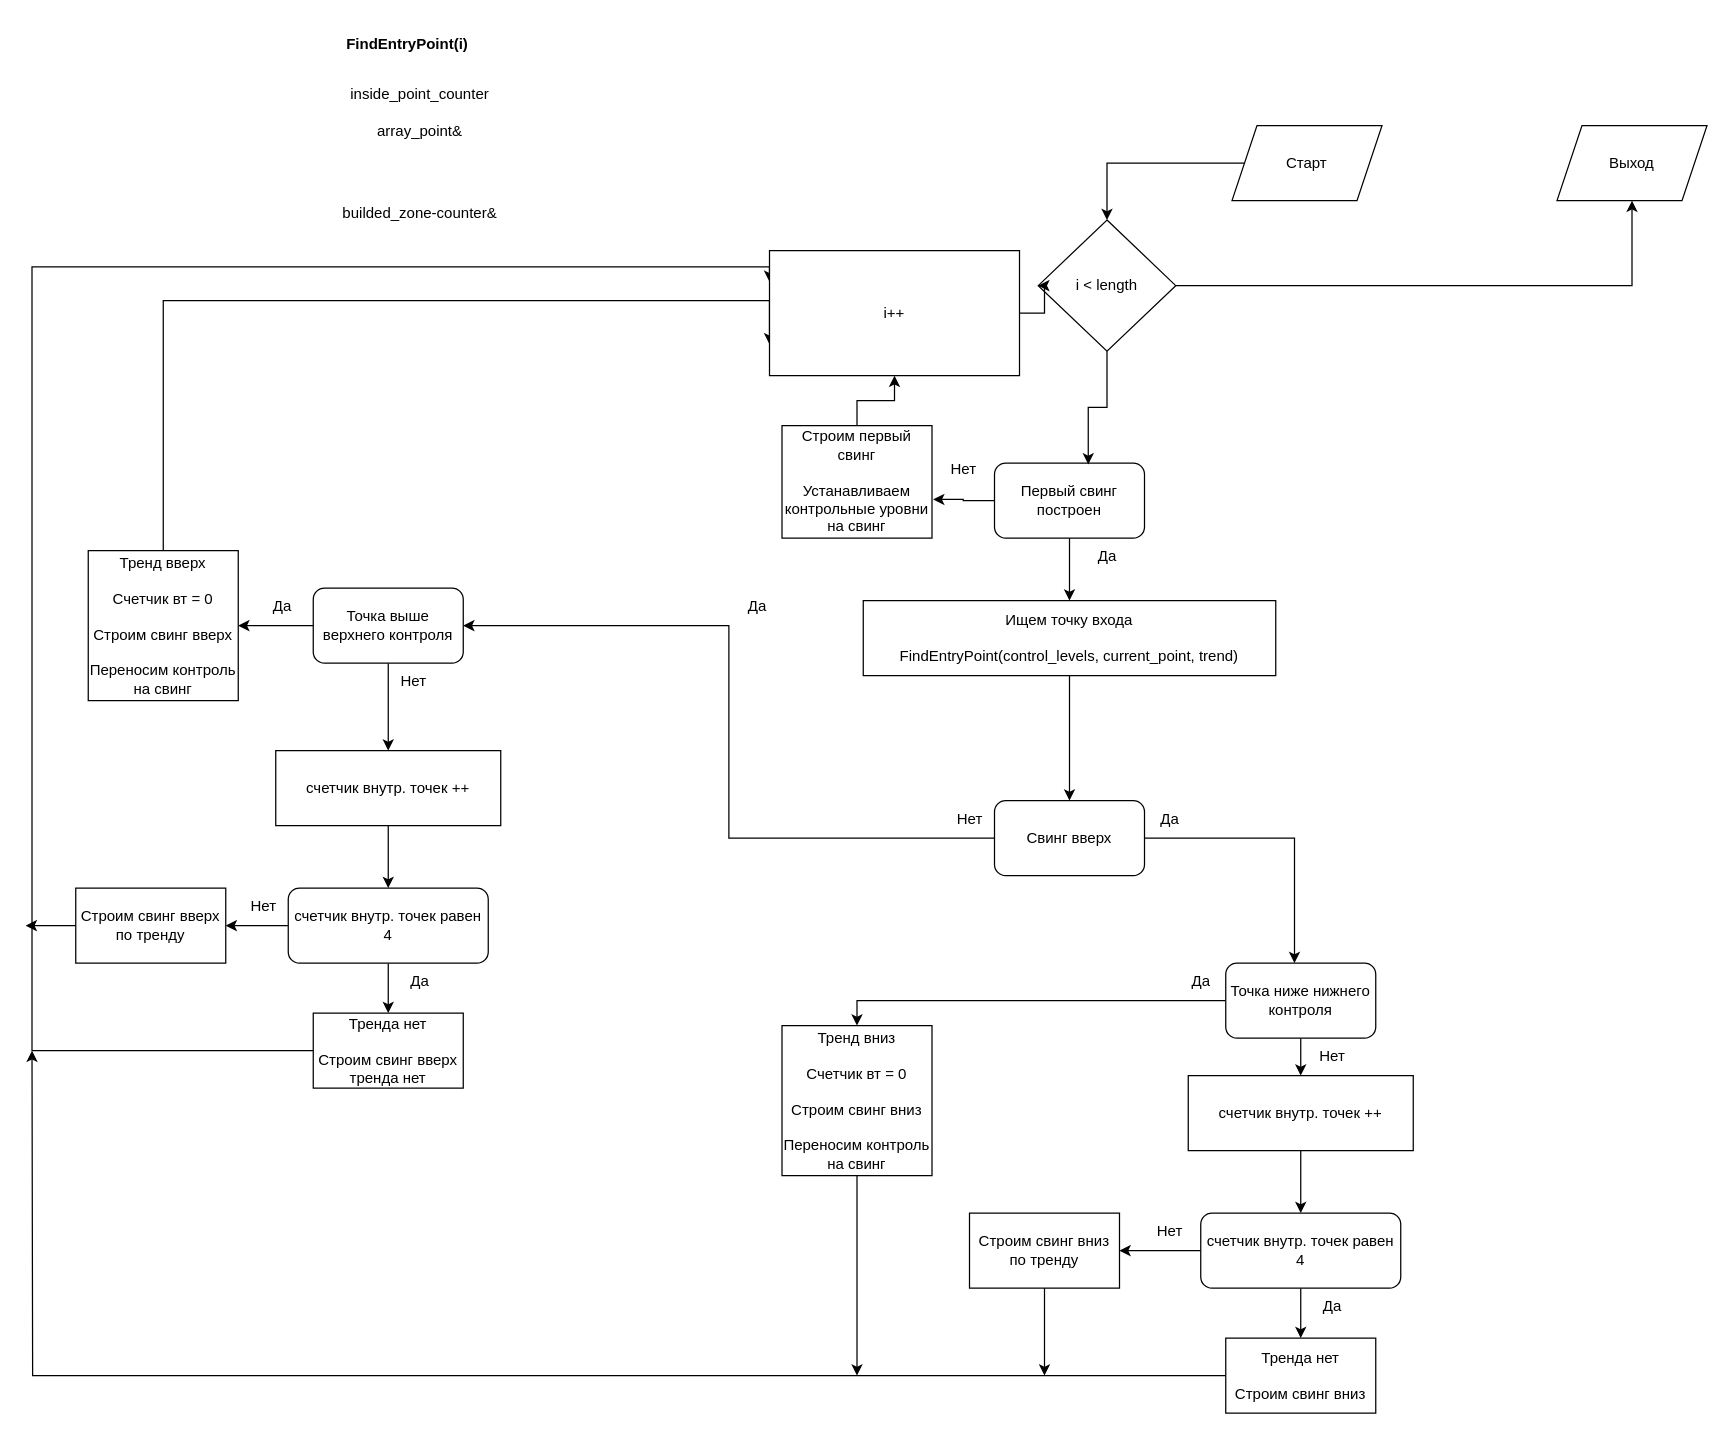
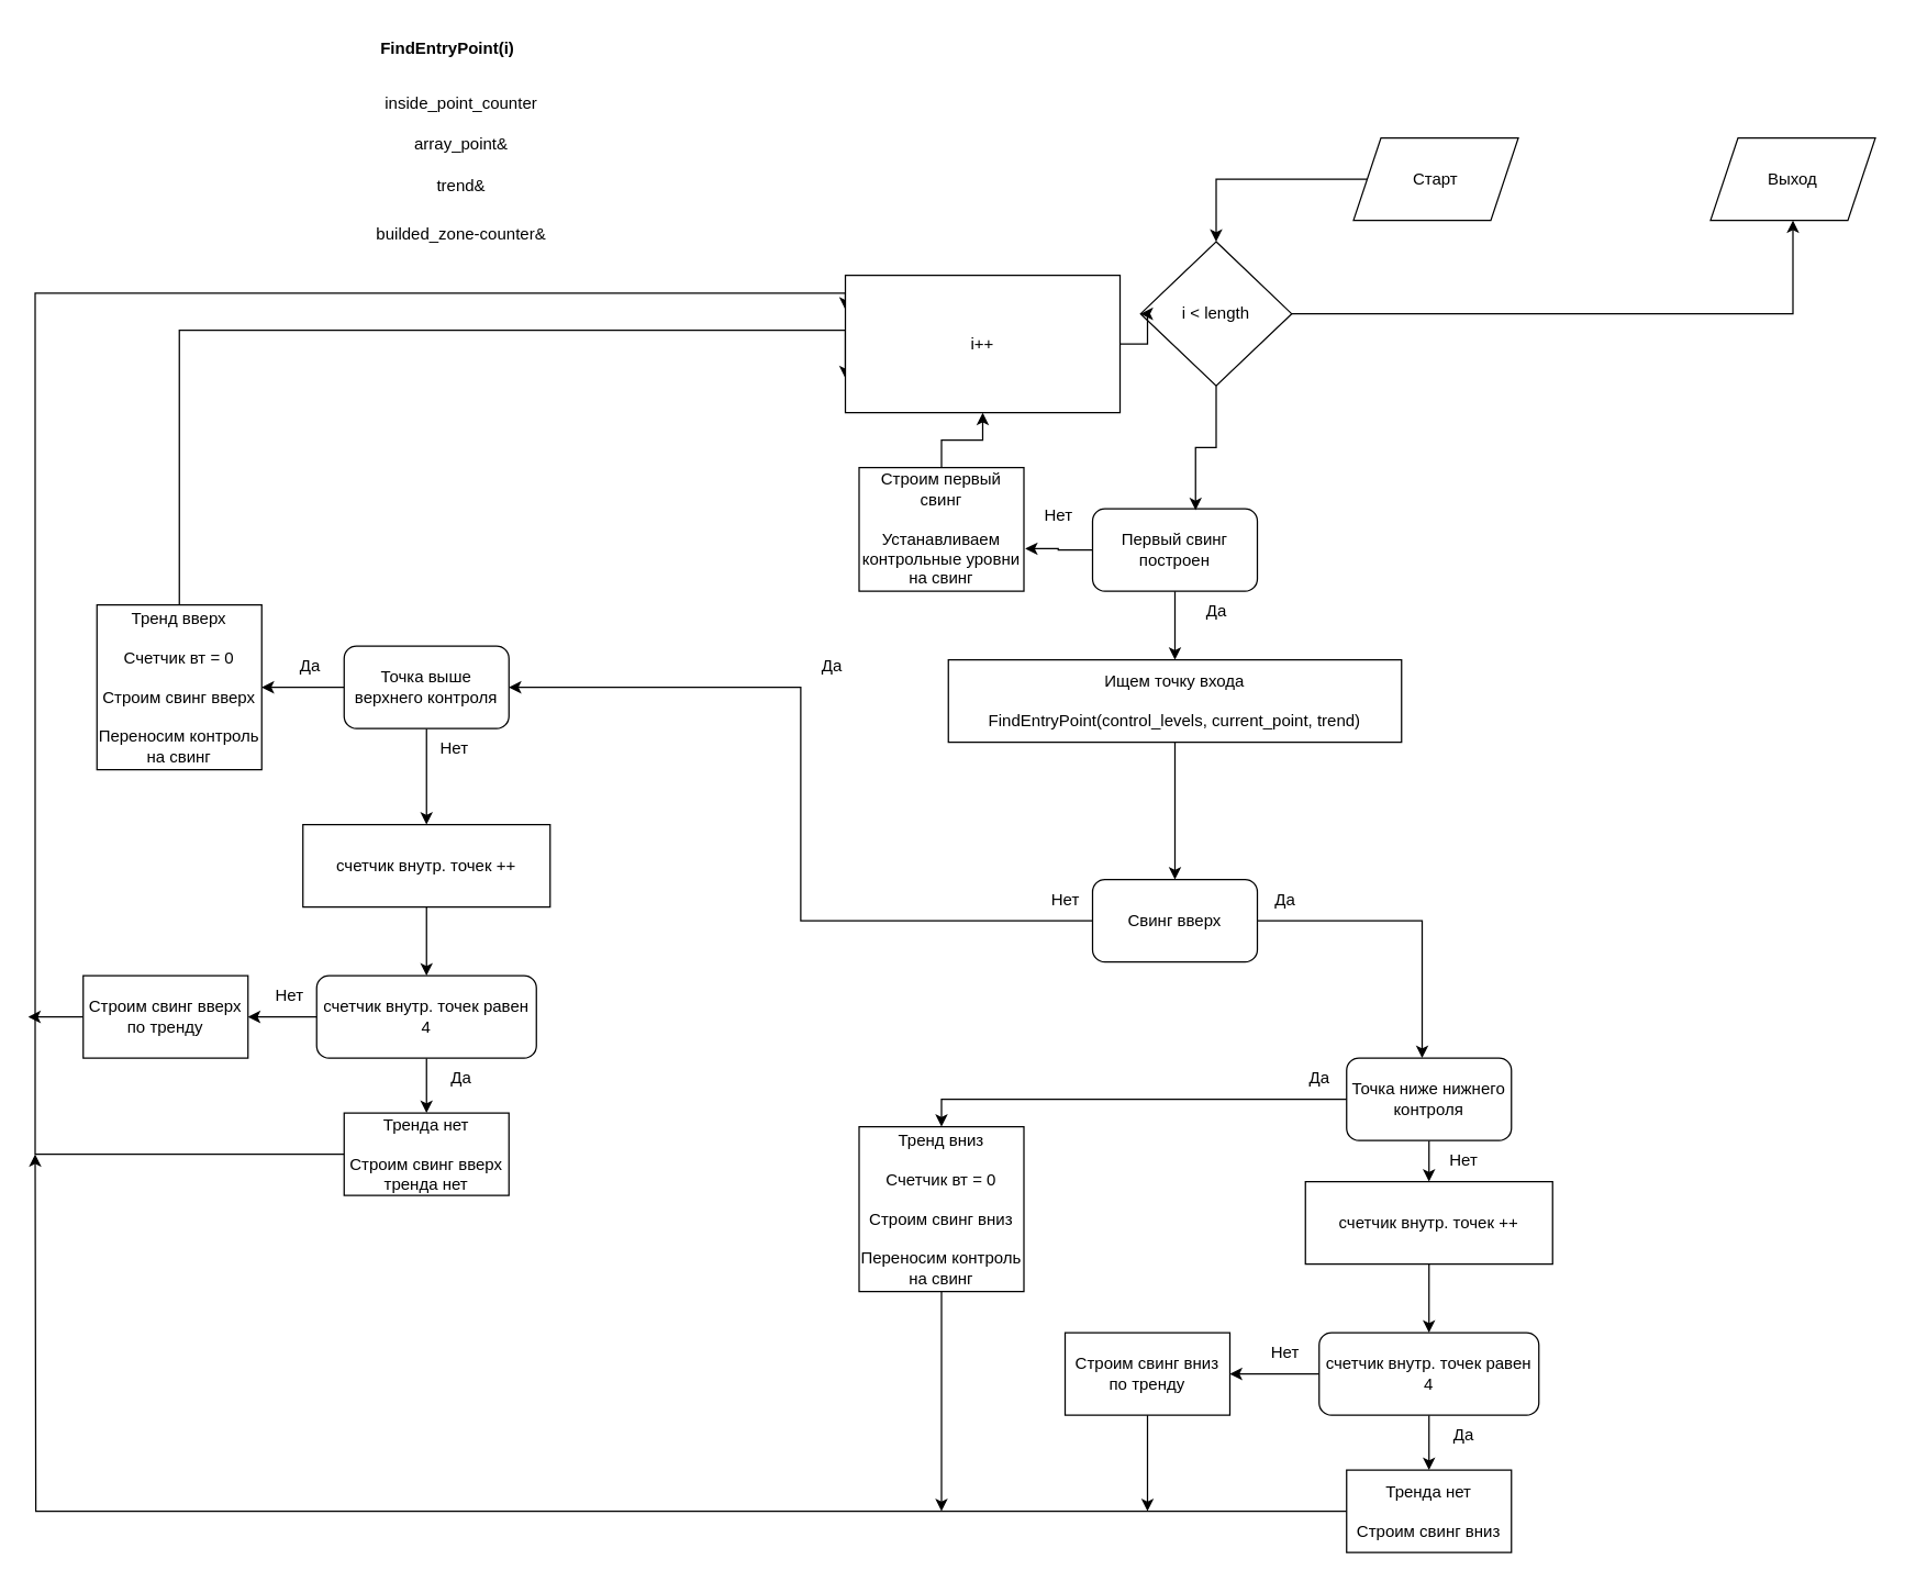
  <mxCell id="0" />
  <mxCell id="1" parent="0" />
  <mxCell id="2" value="FindEntryPoint(i)" style="text;html=1;align=center;verticalAlign=middle;resizable=0;points=[];autosize=1;strokeColor=none;fillColor=none;fontStyle=1" parent="1" vertex="1"><mxGeometry x="265" y="20" width="120" height="30" as="geometry" /></mxCell>
  <mxCell id="3" value="array_point&amp;amp;" style="text;html=1;align=center;verticalAlign=middle;resizable=0;points=[];autosize=1;strokeColor=none;fillColor=none;" parent="1" vertex="1"><mxGeometry x="290" y="90" width="90" height="30" as="geometry" /></mxCell>
+ <mxCell id="4" value="trend&amp;amp;" style="text;html=1;align=center;verticalAlign=middle;resizable=0;points=[];autosize=1;strokeColor=none;fillColor=none;" parent="1" vertex="1"><mxGeometry x="305" y="120" width="60" height="30" as="geometry" /></mxCell>
  <mxCell id="5" style="edgeStyle=orthogonalEdgeStyle;rounded=0;orthogonalLoop=1;jettySize=auto;html=1;entryX=1.008;entryY=0.656;entryDx=0;entryDy=0;entryPerimeter=0;" parent="1" source="7" target="13" edge="1"><mxGeometry relative="1" as="geometry" /></mxCell>
  <mxCell id="6" style="edgeStyle=orthogonalEdgeStyle;rounded=0;orthogonalLoop=1;jettySize=auto;html=1;entryX=0.5;entryY=0;entryDx=0;entryDy=0;" edge="1" parent="1" source="7" target="64"><mxGeometry relative="1" as="geometry" /></mxCell>
  <mxCell id="7" value="Первый свинг построен" style="rounded=1;whiteSpace=wrap;html=1;" parent="1" vertex="1"><mxGeometry x="795" y="370" width="120" height="60" as="geometry" /></mxCell>
  <mxCell id="8" style="edgeStyle=orthogonalEdgeStyle;rounded=0;orthogonalLoop=1;jettySize=auto;html=1;entryX=1;entryY=0.5;entryDx=0;entryDy=0;" parent="1" source="10" target="16" edge="1"><mxGeometry relative="1" as="geometry" /></mxCell>
  <mxCell id="9" style="edgeStyle=orthogonalEdgeStyle;rounded=0;orthogonalLoop=1;jettySize=auto;html=1;" edge="1" parent="1" source="10" target="32"><mxGeometry relative="1" as="geometry"><Array as="points"><mxPoint x="1035" y="670" /></Array></mxGeometry></mxCell>
  <mxCell id="10" value="Свинг вверх" style="rounded=1;whiteSpace=wrap;html=1;" parent="1" vertex="1"><mxGeometry x="795" y="640" width="120" height="60" as="geometry" /></mxCell>
  <mxCell id="11" value="Да" style="text;html=1;align=center;verticalAlign=middle;resizable=0;points=[];autosize=1;strokeColor=none;fillColor=none;" parent="1" vertex="1"><mxGeometry x="915" y="640" width="40" height="30" as="geometry" /></mxCell>
  <mxCell id="12" style="edgeStyle=orthogonalEdgeStyle;rounded=0;orthogonalLoop=1;jettySize=auto;html=1;" edge="1" parent="1" source="13" target="58"><mxGeometry relative="1" as="geometry"><Array as="points" /></mxGeometry></mxCell>
  <mxCell id="13" value="Строим первый свинг&lt;br&gt;&lt;br&gt;Устанавливаем контрольные уровни на свинг" style="rounded=0;whiteSpace=wrap;html=1;" parent="1" vertex="1"><mxGeometry x="625" y="340" width="120" height="90" as="geometry" /></mxCell>
  <mxCell id="14" style="edgeStyle=orthogonalEdgeStyle;rounded=0;orthogonalLoop=1;jettySize=auto;html=1;" parent="1" source="16" target="18" edge="1"><mxGeometry relative="1" as="geometry" /></mxCell>
  <mxCell id="15" style="edgeStyle=orthogonalEdgeStyle;rounded=0;orthogonalLoop=1;jettySize=auto;html=1;entryX=0.5;entryY=0;entryDx=0;entryDy=0;" parent="1" source="16" target="22" edge="1"><mxGeometry relative="1" as="geometry" /></mxCell>
  <mxCell id="16" value="Точка выше верхнего контроля" style="rounded=1;whiteSpace=wrap;html=1;" parent="1" vertex="1"><mxGeometry x="250" y="470" width="120" height="60" as="geometry" /></mxCell>
  <mxCell id="17" style="edgeStyle=orthogonalEdgeStyle;rounded=0;orthogonalLoop=1;jettySize=auto;html=1;entryX=0;entryY=0.75;entryDx=0;entryDy=0;" parent="1" source="18" target="58" edge="1"><mxGeometry relative="1" as="geometry"><Array as="points"><mxPoint x="325" y="240" /><mxPoint x="675" y="240" /></Array><mxPoint x="555" y="260" as="targetPoint" /></mxGeometry></mxCell>
  <mxCell id="18" value="Тренд вверх&lt;br&gt;&lt;br&gt;Счетчик вт = 0&lt;br&gt;&lt;br&gt;Строим свинг вверх&lt;br&gt;&lt;br&gt;Переносим контроль на свинг" style="rounded=0;whiteSpace=wrap;html=1;" parent="1" vertex="1"><mxGeometry x="70" y="440" width="120" height="120" as="geometry" /></mxCell>
  <mxCell id="19" value="Да" style="text;html=1;align=center;verticalAlign=middle;resizable=0;points=[];autosize=1;strokeColor=none;fillColor=none;" parent="1" vertex="1"><mxGeometry x="585" y="470" width="40" height="30" as="geometry" /></mxCell>
  <mxCell id="20" value="Да" style="text;html=1;align=center;verticalAlign=middle;resizable=0;points=[];autosize=1;strokeColor=none;fillColor=none;" parent="1" vertex="1"><mxGeometry y="470" width="40" height="30" as="geometry" x="205" /></mxCell>
  <mxCell id="21" style="edgeStyle=orthogonalEdgeStyle;rounded=0;orthogonalLoop=1;jettySize=auto;html=1;entryX=0.5;entryY=0;entryDx=0;entryDy=0;" parent="1" source="22" target="26" edge="1"><mxGeometry relative="1" as="geometry" /></mxCell>
  <mxCell id="22" value="счетчик внутр. точек ++" style="rounded=0;whiteSpace=wrap;html=1;" parent="1" vertex="1"><mxGeometry x="220" y="600" width="180" height="60" as="geometry" /></mxCell>
  <mxCell id="23" value="inside_point_counter" style="text;html=1;align=center;verticalAlign=middle;resizable=0;points=[];autosize=1;strokeColor=none;fillColor=none;" parent="1" vertex="1"><mxGeometry x="270" y="60" width="130" height="30" as="geometry" /></mxCell>
  <mxCell id="24" style="edgeStyle=orthogonalEdgeStyle;rounded=0;orthogonalLoop=1;jettySize=auto;html=1;entryX=0.5;entryY=0;entryDx=0;entryDy=0;" edge="1" parent="1" source="26" target="28"><mxGeometry relative="1" as="geometry" /></mxCell>
  <mxCell id="25" style="edgeStyle=orthogonalEdgeStyle;rounded=0;orthogonalLoop=1;jettySize=auto;html=1;entryX=1;entryY=0.5;entryDx=0;entryDy=0;" edge="1" parent="1" source="26" target="49"><mxGeometry relative="1" as="geometry" /></mxCell>
  <mxCell id="26" value="счетчик внутр. точек равен 4" style="rounded=1;whiteSpace=wrap;html=1;" parent="1" vertex="1"><mxGeometry x="230" y="710" width="160" height="60" as="geometry" /></mxCell>
  <mxCell id="27" style="edgeStyle=orthogonalEdgeStyle;rounded=0;orthogonalLoop=1;jettySize=auto;html=1;entryX=0;entryY=0.25;entryDx=0;entryDy=0;" edge="1" parent="1" source="28" target="58"><mxGeometry relative="1" as="geometry"><Array as="points"><mxPoint x="25" y="840" /><mxPoint x="25" y="213" /><mxPoint x="615" y="213" /></Array></mxGeometry></mxCell>
  <mxCell id="28" value="Тренда нет&lt;br&gt;&lt;br&gt;Строим свинг вверх&lt;br&gt;тренда нет" style="rounded=0;whiteSpace=wrap;html=1;" parent="1" vertex="1"><mxGeometry x="250" y="810" width="120" height="60" as="geometry" /></mxCell>
  <mxCell id="29" value="Да" style="text;html=1;align=center;verticalAlign=middle;resizable=0;points=[];autosize=1;strokeColor=none;fillColor=none;" vertex="1" parent="1"><mxGeometry x="315" y="770" width="40" height="30" as="geometry" /></mxCell>
  <mxCell id="30" style="edgeStyle=orthogonalEdgeStyle;rounded=0;orthogonalLoop=1;jettySize=auto;html=1;entryX=0.5;entryY=0;entryDx=0;entryDy=0;" edge="1" parent="1" source="32" target="37"><mxGeometry relative="1" as="geometry" /></mxCell>
  <mxCell id="31" style="edgeStyle=orthogonalEdgeStyle;rounded=0;orthogonalLoop=1;jettySize=auto;html=1;entryX=0.5;entryY=0;entryDx=0;entryDy=0;" edge="1" parent="1" source="32" target="46"><mxGeometry relative="1" as="geometry" /></mxCell>
  <mxCell id="32" value="Точка ниже нижнего контроля" style="rounded=1;whiteSpace=wrap;html=1;" vertex="1" parent="1"><mxGeometry x="980" y="770" width="120" height="60" as="geometry" /></mxCell>
  <mxCell id="33" value="Нет" style="text;html=1;align=center;verticalAlign=middle;resizable=0;points=[];autosize=1;strokeColor=none;fillColor=none;" vertex="1" parent="1"><mxGeometry x="310" y="530" width="40" height="30" as="geometry" /></mxCell>
  <mxCell id="34" value="Нет" style="text;html=1;align=center;verticalAlign=middle;resizable=0;points=[];autosize=1;strokeColor=none;fillColor=none;" vertex="1" parent="1"><mxGeometry x="190" y="710" width="40" height="30" as="geometry" /></mxCell>
  <mxCell id="35" value="Нет" style="text;html=1;align=center;verticalAlign=middle;resizable=0;points=[];autosize=1;strokeColor=none;fillColor=none;" vertex="1" parent="1"><mxGeometry x="755" y="640" width="40" height="30" as="geometry" /></mxCell>
  <mxCell id="36" style="edgeStyle=orthogonalEdgeStyle;rounded=0;orthogonalLoop=1;jettySize=auto;html=1;entryX=0.5;entryY=0;entryDx=0;entryDy=0;" edge="1" source="37" target="40" parent="1"><mxGeometry relative="1" as="geometry" /></mxCell>
  <mxCell id="37" value="счетчик внутр. точек ++" style="rounded=0;whiteSpace=wrap;html=1;" vertex="1" parent="1"><mxGeometry x="950" y="860" width="180" height="60" as="geometry" /></mxCell>
  <mxCell id="38" style="edgeStyle=orthogonalEdgeStyle;rounded=0;orthogonalLoop=1;jettySize=auto;html=1;entryX=0.5;entryY=0;entryDx=0;entryDy=0;" edge="1" source="40" target="42" parent="1"><mxGeometry relative="1" as="geometry" /></mxCell>
  <mxCell id="39" style="edgeStyle=orthogonalEdgeStyle;rounded=0;orthogonalLoop=1;jettySize=auto;html=1;" edge="1" parent="1" source="40" target="51"><mxGeometry relative="1" as="geometry" /></mxCell>
  <mxCell id="40" value="счетчик внутр. точек равен 4" style="rounded=1;whiteSpace=wrap;html=1;" vertex="1" parent="1"><mxGeometry x="960" y="970" width="160" height="60" as="geometry" /></mxCell>
  <mxCell id="41" style="edgeStyle=orthogonalEdgeStyle;rounded=0;orthogonalLoop=1;jettySize=auto;html=1;" edge="1" parent="1" source="42"><mxGeometry relative="1" as="geometry"><mxPoint x="25" y="840" as="targetPoint" /></mxGeometry></mxCell>
  <mxCell id="42" value="Тренда нет&lt;br&gt;&lt;br&gt;Строим свинг вниз" style="rounded=0;whiteSpace=wrap;html=1;" vertex="1" parent="1"><mxGeometry x="980" y="1070" width="120" height="60" as="geometry" /></mxCell>
  <mxCell id="43" value="Да" style="text;html=1;align=center;verticalAlign=middle;resizable=0;points=[];autosize=1;strokeColor=none;fillColor=none;" vertex="1" parent="1"><mxGeometry x="1045" y="1030" width="40" height="30" as="geometry" /></mxCell>
  <mxCell id="44" value="Нет" style="text;html=1;align=center;verticalAlign=middle;resizable=0;points=[];autosize=1;strokeColor=none;fillColor=none;" vertex="1" parent="1"><mxGeometry x="1045" y="830" width="40" height="30" as="geometry" /></mxCell>
  <mxCell id="45" style="edgeStyle=orthogonalEdgeStyle;rounded=0;orthogonalLoop=1;jettySize=auto;html=1;" edge="1" parent="1" source="46"><mxGeometry relative="1" as="geometry"><mxPoint x="685" y="1100" as="targetPoint" /></mxGeometry></mxCell>
  <mxCell id="46" value="Тренд вниз&lt;br&gt;&lt;br&gt;Счетчик вт = 0&lt;br&gt;&lt;br&gt;Строим свинг вниз&lt;br&gt;&lt;br&gt;Переносим контроль на свинг" style="rounded=0;whiteSpace=wrap;html=1;" vertex="1" parent="1"><mxGeometry x="625" y="820" width="120" height="120" as="geometry" /></mxCell>
  <mxCell id="47" value="Да" style="text;html=1;align=center;verticalAlign=middle;resizable=0;points=[];autosize=1;strokeColor=none;fillColor=none;" vertex="1" parent="1"><mxGeometry x="940" y="770" width="40" height="30" as="geometry" /></mxCell>
  <mxCell id="48" style="edgeStyle=orthogonalEdgeStyle;rounded=0;orthogonalLoop=1;jettySize=auto;html=1;" edge="1" parent="1" source="49"><mxGeometry relative="1" as="geometry"><mxPoint x="20" y="740" as="targetPoint" /></mxGeometry></mxCell>
  <mxCell id="49" value="Строим свинг вверх&lt;br&gt;по тренду" style="rounded=0;whiteSpace=wrap;html=1;" vertex="1" parent="1"><mxGeometry x="60" y="710" width="120" height="60" as="geometry" /></mxCell>
  <mxCell id="50" style="edgeStyle=orthogonalEdgeStyle;rounded=0;orthogonalLoop=1;jettySize=auto;html=1;" edge="1" parent="1" source="51"><mxGeometry relative="1" as="geometry"><mxPoint x="835" y="1100" as="targetPoint" /></mxGeometry></mxCell>
  <mxCell id="51" value="Строим свинг вниз&lt;br&gt;по тренду" style="rounded=0;whiteSpace=wrap;html=1;" vertex="1" parent="1"><mxGeometry x="775" y="970" width="120" height="60" as="geometry" /></mxCell>
  <mxCell id="52" value="Нет" style="text;html=1;align=center;verticalAlign=middle;resizable=0;points=[];autosize=1;strokeColor=none;fillColor=none;" vertex="1" parent="1"><mxGeometry x="915" y="970" width="40" height="30" as="geometry" /></mxCell>
  <mxCell id="53" value="Выход" style="shape=parallelogram;perimeter=parallelogramPerimeter;whiteSpace=wrap;html=1;fixedSize=1;" vertex="1" parent="1"><mxGeometry x="1245" y="100" width="120" height="60" as="geometry" /></mxCell>
  <mxCell id="54" style="edgeStyle=orthogonalEdgeStyle;rounded=0;orthogonalLoop=1;jettySize=auto;html=1;entryX=0.625;entryY=0.017;entryDx=0;entryDy=0;entryPerimeter=0;" edge="1" parent="1" source="56" target="7"><mxGeometry relative="1" as="geometry" /></mxCell>
  <mxCell id="55" style="edgeStyle=orthogonalEdgeStyle;rounded=0;orthogonalLoop=1;jettySize=auto;html=1;entryX=0.5;entryY=1;entryDx=0;entryDy=0;" edge="1" parent="1" source="56" target="53"><mxGeometry relative="1" as="geometry" /></mxCell>
  <mxCell id="56" value="i &amp;lt; length" style="rhombus;whiteSpace=wrap;html=1;" vertex="1" parent="1"><mxGeometry x="830" y="175.5" width="110" height="105" as="geometry" /></mxCell>
  <mxCell id="57" style="edgeStyle=orthogonalEdgeStyle;rounded=0;orthogonalLoop=1;jettySize=auto;html=1;entryX=0;entryY=0.5;entryDx=0;entryDy=0;" edge="1" parent="1" source="58" target="56"><mxGeometry relative="1" as="geometry" /></mxCell>
  <mxCell id="58" value="i++" style="rounded=0;whiteSpace=wrap;html=1;" vertex="1" parent="1"><mxGeometry x="615" y="200" width="200" height="100" as="geometry" /></mxCell>
  <mxCell id="59" value="Нет" style="text;html=1;align=center;verticalAlign=middle;resizable=0;points=[];autosize=1;strokeColor=none;fillColor=none;" vertex="1" parent="1"><mxGeometry x="750" y="360" width="40" height="30" as="geometry" /></mxCell>
  <mxCell id="60" style="edgeStyle=orthogonalEdgeStyle;rounded=0;orthogonalLoop=1;jettySize=auto;html=1;entryX=0.5;entryY=0;entryDx=0;entryDy=0;" edge="1" parent="1" source="61" target="56"><mxGeometry relative="1" as="geometry" /></mxCell>
  <mxCell id="61" value="Старт" style="shape=parallelogram;perimeter=parallelogramPerimeter;whiteSpace=wrap;html=1;fixedSize=1;" vertex="1" parent="1"><mxGeometry x="985" y="100" width="120" height="60" as="geometry" /></mxCell>
  <mxCell id="62" value="builded_zone-counter&amp;amp;" style="text;html=1;align=center;verticalAlign=middle;resizable=0;points=[];autosize=1;strokeColor=none;fillColor=none;" vertex="1" parent="1"><mxGeometry x="260" y="155" width="150" height="30" as="geometry" /></mxCell>
  <mxCell id="63" style="edgeStyle=orthogonalEdgeStyle;rounded=0;orthogonalLoop=1;jettySize=auto;html=1;entryX=0.5;entryY=0;entryDx=0;entryDy=0;" edge="1" parent="1" source="64" target="10"><mxGeometry relative="1" as="geometry" /></mxCell>
  <mxCell id="64" value="Ищем точку входа&lt;br&gt;&lt;br&gt;FindEntryPoint(control_levels, current_point, trend)" style="rounded=0;whiteSpace=wrap;html=1;" vertex="1" parent="1"><mxGeometry x="690" y="480" width="330" height="60" as="geometry" /></mxCell>
  <mxCell id="65" value="Да" style="text;html=1;align=center;verticalAlign=middle;resizable=0;points=[];autosize=1;strokeColor=none;fillColor=none;" vertex="1" parent="1"><mxGeometry x="865" y="430" width="40" height="30" as="geometry" /></mxCell>
